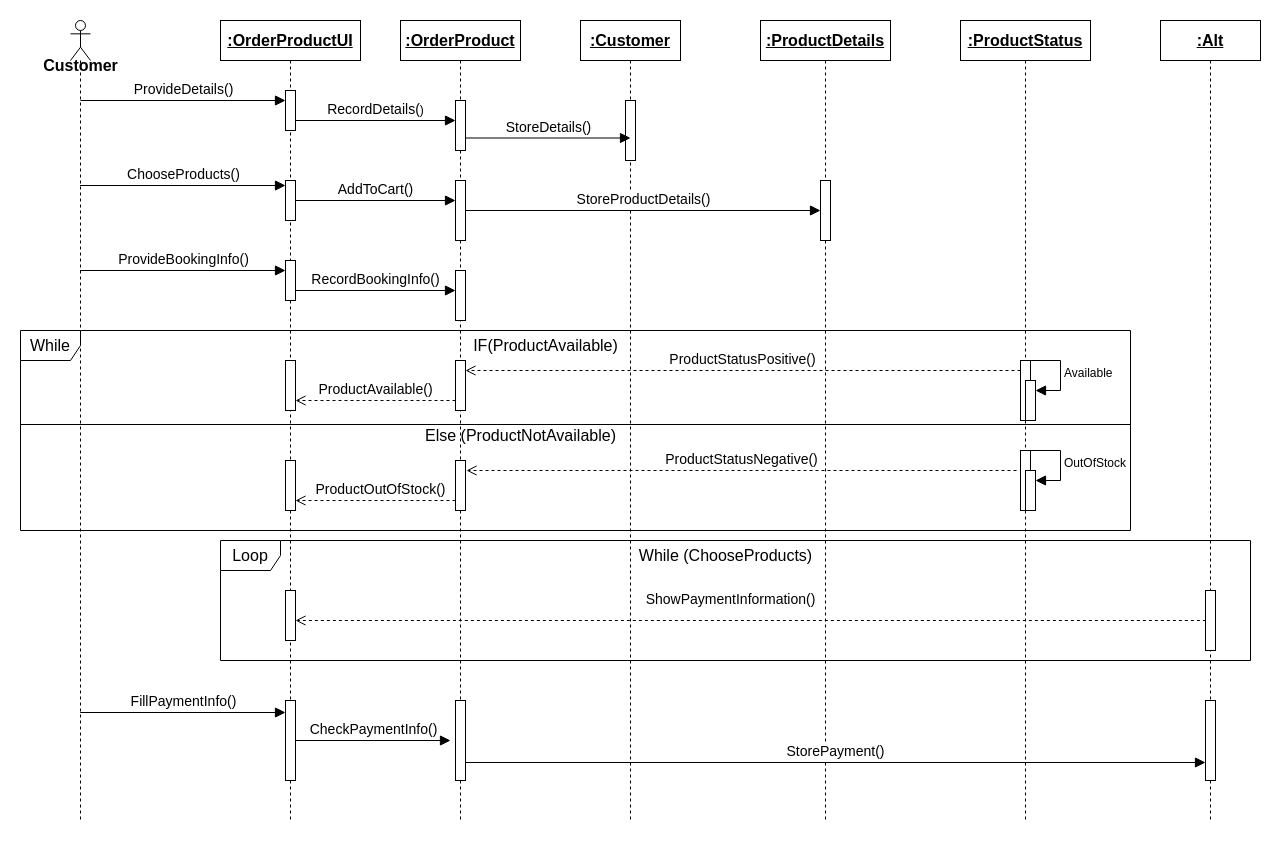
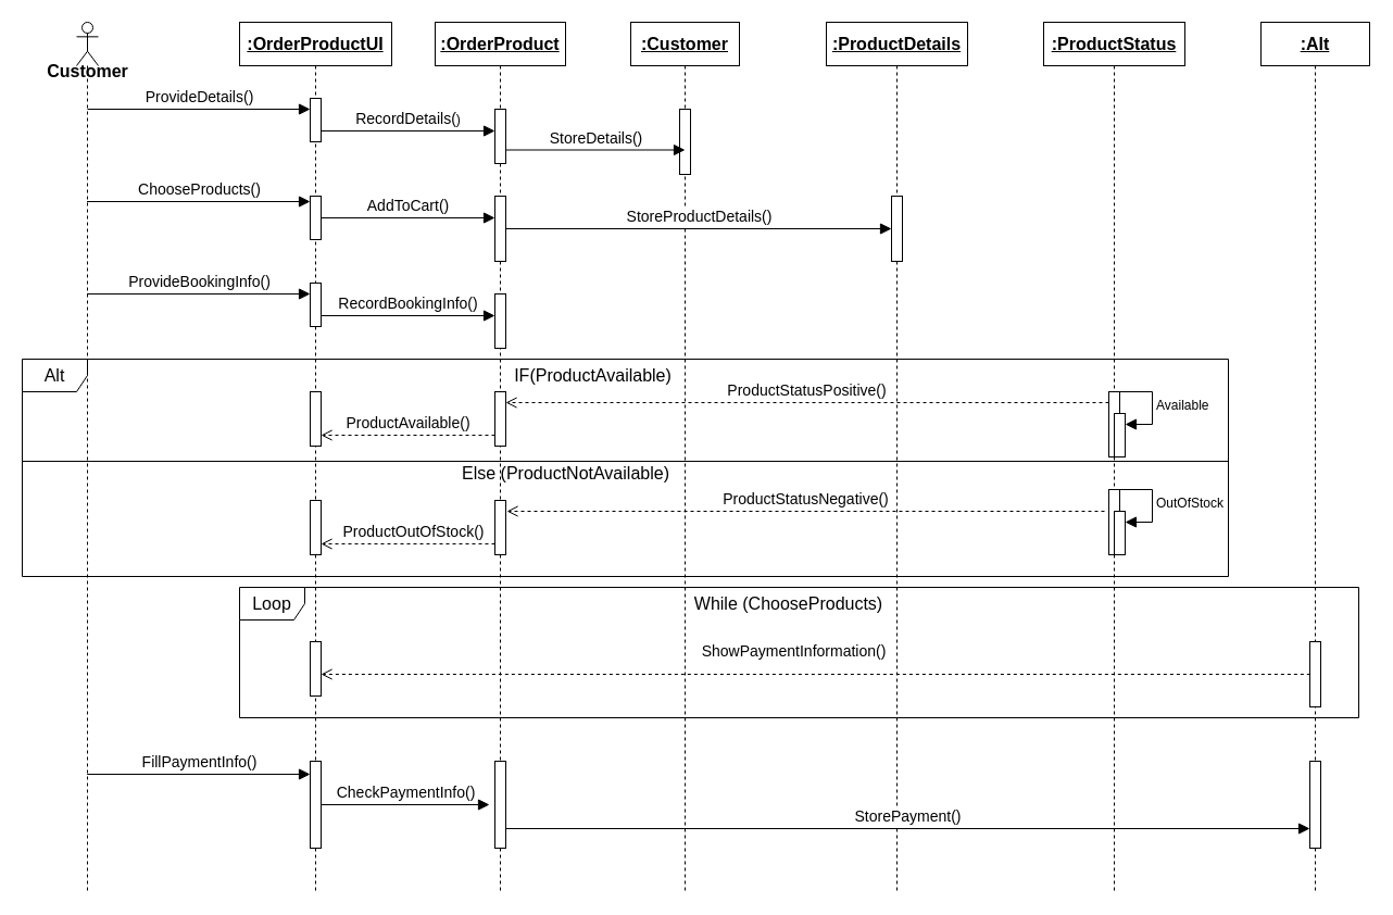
  <mxCell id="0" />
  <mxCell id="1" parent="0" />
  <mxCell id="2" value="&lt;u&gt;&lt;b&gt;:OrderProductUI&lt;/b&gt;&lt;/u&gt;" style="shape=umlLifeline;perimeter=lifelinePerimeter;whiteSpace=wrap;html=1;container=1;dropTarget=0;collapsible=0;recursiveResize=0;outlineConnect=0;portConstraint=eastwest;newEdgeStyle={&quot;curved&quot;:0,&quot;rounded&quot;:0};fontSize=16;" vertex="1" parent="1"><mxGeometry x="220" y="20" width="140" height="800" as="geometry" /></mxCell>
  <mxCell id="3" value="" style="html=1;points=[[0,0,0,0,5],[0,1,0,0,-5],[1,0,0,0,5],[1,1,0,0,-5]];perimeter=orthogonalPerimeter;outlineConnect=0;targetShapes=umlLifeline;portConstraint=eastwest;newEdgeStyle={&quot;curved&quot;:0,&quot;rounded&quot;:0};fontSize=16;" vertex="1" parent="2"><mxGeometry x="65" y="70" width="10" height="40" as="geometry" /></mxCell>
  <mxCell id="4" value="" style="html=1;points=[[0,0,0,0,5],[0,1,0,0,-5],[1,0,0,0,5],[1,1,0,0,-5]];perimeter=orthogonalPerimeter;outlineConnect=0;targetShapes=umlLifeline;portConstraint=eastwest;newEdgeStyle={&quot;curved&quot;:0,&quot;rounded&quot;:0};fontSize=16;" vertex="1" parent="2"><mxGeometry x="65" y="160" width="10" height="40" as="geometry" /></mxCell>
  <mxCell id="5" value="" style="html=1;points=[[0,0,0,0,5],[0,1,0,0,-5],[1,0,0,0,5],[1,1,0,0,-5]];perimeter=orthogonalPerimeter;outlineConnect=0;targetShapes=umlLifeline;portConstraint=eastwest;newEdgeStyle={&quot;curved&quot;:0,&quot;rounded&quot;:0};fontSize=16;" vertex="1" parent="2"><mxGeometry x="65" y="240" width="10" height="40" as="geometry" /></mxCell>
  <mxCell id="6" value="" style="html=1;points=[[0,0,0,0,5],[0,1,0,0,-5],[1,0,0,0,5],[1,1,0,0,-5]];perimeter=orthogonalPerimeter;outlineConnect=0;targetShapes=umlLifeline;portConstraint=eastwest;newEdgeStyle={&quot;curved&quot;:0,&quot;rounded&quot;:0};fontSize=16;" vertex="1" parent="2"><mxGeometry x="65" y="570" width="10" height="50" as="geometry" /></mxCell>
  <mxCell id="7" value="" style="html=1;points=[[0,0,0,0,5],[0,1,0,0,-5],[1,0,0,0,5],[1,1,0,0,-5]];perimeter=orthogonalPerimeter;outlineConnect=0;targetShapes=umlLifeline;portConstraint=eastwest;newEdgeStyle={&quot;curved&quot;:0,&quot;rounded&quot;:0};fontSize=16;" vertex="1" parent="2"><mxGeometry x="65" y="680" width="10" height="80" as="geometry" /></mxCell>
  <mxCell id="8" value="" style="shape=umlLifeline;perimeter=lifelinePerimeter;whiteSpace=wrap;html=1;container=1;dropTarget=0;collapsible=0;recursiveResize=0;outlineConnect=0;portConstraint=eastwest;newEdgeStyle={&quot;curved&quot;:0,&quot;rounded&quot;:0};participant=umlActor;fontSize=16;" vertex="1" parent="1"><mxGeometry x="70" y="20" width="20" height="800" as="geometry" /></mxCell>
  <mxCell id="9" value="&lt;u&gt;&lt;b&gt;:OrderProduct&lt;/b&gt;&lt;/u&gt;" style="shape=umlLifeline;perimeter=lifelinePerimeter;whiteSpace=wrap;html=1;container=1;dropTarget=0;collapsible=0;recursiveResize=0;outlineConnect=0;portConstraint=eastwest;newEdgeStyle={&quot;curved&quot;:0,&quot;rounded&quot;:0};fontSize=16;" vertex="1" parent="1"><mxGeometry x="400" y="20" width="120" height="800" as="geometry" /></mxCell>
  <mxCell id="10" value="" style="html=1;points=[[0,0,0,0,5],[0,1,0,0,-5],[1,0,0,0,5],[1,1,0,0,-5]];perimeter=orthogonalPerimeter;outlineConnect=0;targetShapes=umlLifeline;portConstraint=eastwest;newEdgeStyle={&quot;curved&quot;:0,&quot;rounded&quot;:0};fontSize=16;" vertex="1" parent="9"><mxGeometry x="55" y="80" width="10" height="50" as="geometry" /></mxCell>
  <mxCell id="11" value="" style="html=1;points=[[0,0,0,0,5],[0,1,0,0,-5],[1,0,0,0,5],[1,1,0,0,-5]];perimeter=orthogonalPerimeter;outlineConnect=0;targetShapes=umlLifeline;portConstraint=eastwest;newEdgeStyle={&quot;curved&quot;:0,&quot;rounded&quot;:0};fontSize=16;" vertex="1" parent="9"><mxGeometry x="55" y="160" width="10" height="60" as="geometry" /></mxCell>
  <mxCell id="12" value="" style="html=1;points=[[0,0,0,0,5],[0,1,0,0,-5],[1,0,0,0,5],[1,1,0,0,-5]];perimeter=orthogonalPerimeter;outlineConnect=0;targetShapes=umlLifeline;portConstraint=eastwest;newEdgeStyle={&quot;curved&quot;:0,&quot;rounded&quot;:0};fontSize=16;" vertex="1" parent="9"><mxGeometry x="55" y="250" width="10" height="50" as="geometry" /></mxCell>
  <mxCell id="13" value="" style="html=1;points=[[0,0,0,0,5],[0,1,0,0,-5],[1,0,0,0,5],[1,1,0,0,-5]];perimeter=orthogonalPerimeter;outlineConnect=0;targetShapes=umlLifeline;portConstraint=eastwest;newEdgeStyle={&quot;curved&quot;:0,&quot;rounded&quot;:0};fontSize=16;" vertex="1" parent="9"><mxGeometry x="55" y="680" width="10" height="80" as="geometry" /></mxCell>
  <mxCell id="14" value="&lt;b&gt;&lt;u&gt;:Customer&lt;/u&gt;&lt;/b&gt;" style="shape=umlLifeline;perimeter=lifelinePerimeter;whiteSpace=wrap;html=1;container=1;dropTarget=0;collapsible=0;recursiveResize=0;outlineConnect=0;portConstraint=eastwest;newEdgeStyle={&quot;curved&quot;:0,&quot;rounded&quot;:0};fontSize=16;" vertex="1" parent="1"><mxGeometry x="580" y="20" width="100" height="800" as="geometry" /></mxCell>
  <mxCell id="15" value="" style="html=1;points=[[0,0,0,0,5],[0,1,0,0,-5],[1,0,0,0,5],[1,1,0,0,-5]];perimeter=orthogonalPerimeter;outlineConnect=0;targetShapes=umlLifeline;portConstraint=eastwest;newEdgeStyle={&quot;curved&quot;:0,&quot;rounded&quot;:0};fontSize=16;" vertex="1" parent="14"><mxGeometry x="45" y="80" width="10" height="60" as="geometry" /></mxCell>
  <mxCell id="16" value="&lt;b&gt;&lt;u&gt;:ProductDetails&lt;/u&gt;&lt;/b&gt;" style="shape=umlLifeline;perimeter=lifelinePerimeter;whiteSpace=wrap;html=1;container=1;dropTarget=0;collapsible=0;recursiveResize=0;outlineConnect=0;portConstraint=eastwest;newEdgeStyle={&quot;curved&quot;:0,&quot;rounded&quot;:0};fontSize=16;" vertex="1" parent="1"><mxGeometry x="760" y="20" width="130" height="800" as="geometry" /></mxCell>
  <mxCell id="17" value="" style="html=1;points=[[0,0,0,0,5],[0,1,0,0,-5],[1,0,0,0,5],[1,1,0,0,-5]];perimeter=orthogonalPerimeter;outlineConnect=0;targetShapes=umlLifeline;portConstraint=eastwest;newEdgeStyle={&quot;curved&quot;:0,&quot;rounded&quot;:0};fontSize=16;" vertex="1" parent="16"><mxGeometry x="60" y="160" width="10" height="60" as="geometry" /></mxCell>
  <mxCell id="18" value="&lt;b&gt;&lt;u&gt;:ProductStatus&lt;/u&gt;&lt;/b&gt;" style="shape=umlLifeline;perimeter=lifelinePerimeter;whiteSpace=wrap;html=1;container=1;dropTarget=0;collapsible=0;recursiveResize=0;outlineConnect=0;portConstraint=eastwest;newEdgeStyle={&quot;curved&quot;:0,&quot;rounded&quot;:0};fontSize=16;" vertex="1" parent="1"><mxGeometry x="960" y="20" width="130" height="800" as="geometry" /></mxCell>
  <mxCell id="19" value="&lt;b&gt;&lt;u&gt;:Alt&lt;/u&gt;&lt;/b&gt;" style="shape=umlLifeline;perimeter=lifelinePerimeter;whiteSpace=wrap;html=1;container=1;dropTarget=0;collapsible=0;recursiveResize=0;outlineConnect=0;portConstraint=eastwest;newEdgeStyle={&quot;curved&quot;:0,&quot;rounded&quot;:0};fontSize=16;" vertex="1" parent="1"><mxGeometry x="1160" y="20" width="100" height="800" as="geometry" /></mxCell>
  <mxCell id="20" value="" style="html=1;points=[[0,0,0,0,5],[0,1,0,0,-5],[1,0,0,0,5],[1,1,0,0,-5]];perimeter=orthogonalPerimeter;outlineConnect=0;targetShapes=umlLifeline;portConstraint=eastwest;newEdgeStyle={&quot;curved&quot;:0,&quot;rounded&quot;:0};fontSize=16;" vertex="1" parent="19"><mxGeometry x="45" y="570" width="10" height="60" as="geometry" /></mxCell>
  <mxCell id="21" value="" style="html=1;points=[[0,0,0,0,5],[0,1,0,0,-5],[1,0,0,0,5],[1,1,0,0,-5]];perimeter=orthogonalPerimeter;outlineConnect=0;targetShapes=umlLifeline;portConstraint=eastwest;newEdgeStyle={&quot;curved&quot;:0,&quot;rounded&quot;:0};fontSize=16;" vertex="1" parent="19"><mxGeometry x="45" y="680" width="10" height="80" as="geometry" /></mxCell>
  <mxCell id="22" value="&lt;b&gt;Customer&lt;/b&gt;" style="text;html=1;align=center;verticalAlign=middle;resizable=0;points=[];autosize=1;strokeColor=none;fillColor=none;fontSize=16;" vertex="1" parent="1"><mxGeometry x="30" y="50" width="100" height="30" as="geometry" /></mxCell>
  <mxCell id="23" value="&lt;font style=&quot;font-size: 14px;&quot;&gt;ProvideDetails()&lt;/font&gt;" style="html=1;verticalAlign=bottom;endArrow=block;curved=0;rounded=0;fontSize=12;startSize=8;endSize=8;" edge="1" parent="1" target="3"><mxGeometry width="80" relative="1" as="geometry"><mxPoint x="80" y="100" as="sourcePoint" /><mxPoint x="279.5" y="100" as="targetPoint" /></mxGeometry></mxCell>
  <mxCell id="24" value="&lt;font style=&quot;font-size: 14px;&quot;&gt;RecordDetails(&lt;/font&gt;)" style="html=1;verticalAlign=bottom;endArrow=block;curved=0;rounded=0;fontSize=12;startSize=8;endSize=8;" edge="1" parent="1"><mxGeometry width="80" relative="1" as="geometry"><mxPoint x="295" y="120" as="sourcePoint" /><mxPoint x="455" y="120" as="targetPoint" /></mxGeometry></mxCell>
  <mxCell id="25" value="&lt;font style=&quot;font-size: 14px;&quot;&gt;StoreDetails()&lt;/font&gt;" style="html=1;verticalAlign=bottom;endArrow=block;curved=0;rounded=0;fontSize=12;startSize=8;endSize=8;entryX=0.5;entryY=0.625;entryDx=0;entryDy=0;entryPerimeter=0;" edge="1" parent="1" source="10" target="15"><mxGeometry width="80" relative="1" as="geometry"><mxPoint x="470" y="140" as="sourcePoint" /><mxPoint x="620" y="140" as="targetPoint" /></mxGeometry></mxCell>
  <mxCell id="26" value="&lt;font style=&quot;font-size: 14px;&quot;&gt;ChooseProducts()&lt;/font&gt;" style="html=1;verticalAlign=bottom;endArrow=block;curved=0;rounded=0;fontSize=12;startSize=8;endSize=8;entryX=0;entryY=0;entryDx=0;entryDy=5;entryPerimeter=0;" edge="1" parent="1" source="8" target="4"><mxGeometry width="80" relative="1" as="geometry"><mxPoint x="100" y="210" as="sourcePoint" /><mxPoint x="180" y="210" as="targetPoint" /></mxGeometry></mxCell>
  <mxCell id="27" value="&lt;font style=&quot;font-size: 14px;&quot;&gt;AddToCart()&lt;/font&gt;" style="html=1;verticalAlign=bottom;endArrow=block;curved=0;rounded=0;fontSize=12;startSize=8;endSize=8;" edge="1" parent="1" source="4" target="11"><mxGeometry width="80" relative="1" as="geometry"><mxPoint x="300" y="220" as="sourcePoint" /><mxPoint x="380" y="220" as="targetPoint" /></mxGeometry></mxCell>
  <mxCell id="28" value="&lt;font style=&quot;font-size: 14px;&quot;&gt;StoreProductDetails()&lt;/font&gt;" style="html=1;verticalAlign=bottom;endArrow=block;curved=0;rounded=0;fontSize=12;startSize=8;endSize=8;" edge="1" parent="1" source="11" target="17"><mxGeometry width="80" relative="1" as="geometry"><mxPoint x="700" y="230" as="sourcePoint" /><mxPoint x="780" y="230" as="targetPoint" /></mxGeometry></mxCell>
  <mxCell id="29" value="&lt;font style=&quot;font-size: 14px;&quot;&gt;ProvideBookingInfo()&lt;/font&gt;" style="html=1;verticalAlign=bottom;endArrow=block;curved=0;rounded=0;fontSize=12;startSize=8;endSize=8;entryX=0;entryY=0;entryDx=0;entryDy=5;entryPerimeter=0;" edge="1" parent="1"><mxGeometry width="80" relative="1" as="geometry"><mxPoint x="79.548" y="270" as="sourcePoint" /><mxPoint x="285" y="270" as="targetPoint" /></mxGeometry></mxCell>
  <mxCell id="30" value="&lt;font style=&quot;font-size: 14px;&quot;&gt;RecordBookingInfo()&lt;/font&gt;" style="html=1;verticalAlign=bottom;endArrow=block;curved=0;rounded=0;fontSize=12;startSize=8;endSize=8;" edge="1" parent="1"><mxGeometry width="80" relative="1" as="geometry"><mxPoint x="295" y="290" as="sourcePoint" /><mxPoint x="455" y="290" as="targetPoint" /><mxPoint as="offset" /></mxGeometry></mxCell>
- <mxCell id="31" value="While" style="shape=umlFrame;whiteSpace=wrap;html=1;pointerEvents=0;fontSize=16;" vertex="1" parent="1"><mxGeometry x="20" y="330" width="1110" height="200" as="geometry" /></mxCell>
+ <mxCell id="31" value="Alt" style="shape=umlFrame;whiteSpace=wrap;html=1;pointerEvents=0;fontSize=16;" vertex="1" parent="1"><mxGeometry x="20" y="330" width="1110" height="200" as="geometry" /></mxCell>
  <mxCell id="32" value="" style="line;strokeWidth=1;fillColor=none;align=left;verticalAlign=middle;spacingTop=-1;spacingLeft=3;spacingRight=3;rotatable=0;labelPosition=right;points=[];portConstraint=eastwest;strokeColor=inherit;fontSize=16;" vertex="1" parent="1"><mxGeometry x="20" y="420" width="1110" height="8" as="geometry" /></mxCell>
  <mxCell id="33" value="IF(ProductAvailable)" style="text;html=1;align=center;verticalAlign=middle;resizable=0;points=[];autosize=1;strokeColor=none;fillColor=none;fontSize=16;" vertex="1" parent="1"><mxGeometry x="460" y="330" width="170" height="30" as="geometry" /></mxCell>
  <mxCell id="34" value="Else (ProductNotAvailable)" style="text;html=1;align=center;verticalAlign=middle;resizable=0;points=[];autosize=1;strokeColor=none;fillColor=none;fontSize=16;" vertex="1" parent="1"><mxGeometry x="415" y="420" width="210" height="30" as="geometry" /></mxCell>
  <mxCell id="35" value="" style="html=1;points=[[0,0,0,0,5],[0,1,0,0,-5],[1,0,0,0,5],[1,1,0,0,-5]];perimeter=orthogonalPerimeter;outlineConnect=0;targetShapes=umlLifeline;portConstraint=eastwest;newEdgeStyle={&quot;curved&quot;:0,&quot;rounded&quot;:0};fontSize=16;" vertex="1" parent="1"><mxGeometry x="1020" y="360" width="10" height="60" as="geometry" /></mxCell>
  <mxCell id="36" value="" style="html=1;points=[[0,0,0,0,5],[0,1,0,0,-5],[1,0,0,0,5],[1,1,0,0,-5]];perimeter=orthogonalPerimeter;outlineConnect=0;targetShapes=umlLifeline;portConstraint=eastwest;newEdgeStyle={&quot;curved&quot;:0,&quot;rounded&quot;:0};fontSize=16;" vertex="1" parent="1"><mxGeometry x="455" y="360" width="10" height="50" as="geometry" /></mxCell>
  <mxCell id="37" value="" style="html=1;points=[[0,0,0,0,5],[0,1,0,0,-5],[1,0,0,0,5],[1,1,0,0,-5]];perimeter=orthogonalPerimeter;outlineConnect=0;targetShapes=umlLifeline;portConstraint=eastwest;newEdgeStyle={&quot;curved&quot;:0,&quot;rounded&quot;:0};fontSize=16;" vertex="1" parent="1"><mxGeometry x="285" y="360" width="10" height="50" as="geometry" /></mxCell>
  <mxCell id="38" value="&lt;font style=&quot;font-size: 14px;&quot;&gt;ProductStatusPositive()&lt;/font&gt;" style="html=1;verticalAlign=bottom;endArrow=open;dashed=1;endSize=8;curved=0;rounded=0;fontSize=12;" edge="1" parent="1"><mxGeometry relative="1" as="geometry"><mxPoint x="1020" y="370" as="sourcePoint" /><mxPoint x="465" y="370" as="targetPoint" /></mxGeometry></mxCell>
  <mxCell id="39" value="" style="html=1;points=[[0,0,0,0,5],[0,1,0,0,-5],[1,0,0,0,5],[1,1,0,0,-5]];perimeter=orthogonalPerimeter;outlineConnect=0;targetShapes=umlLifeline;portConstraint=eastwest;newEdgeStyle={&quot;curved&quot;:0,&quot;rounded&quot;:0};fontSize=16;" vertex="1" parent="1"><mxGeometry x="1020" y="450" width="10" height="60" as="geometry" /></mxCell>
  <mxCell id="40" value="" style="html=1;points=[[0,0,0,0,5],[0,1,0,0,-5],[1,0,0,0,5],[1,1,0,0,-5]];perimeter=orthogonalPerimeter;outlineConnect=0;targetShapes=umlLifeline;portConstraint=eastwest;newEdgeStyle={&quot;curved&quot;:0,&quot;rounded&quot;:0};fontSize=16;" vertex="1" parent="1"><mxGeometry x="455" y="460" width="10" height="50" as="geometry" /></mxCell>
  <mxCell id="41" value="" style="html=1;points=[[0,0,0,0,5],[0,1,0,0,-5],[1,0,0,0,5],[1,1,0,0,-5]];perimeter=orthogonalPerimeter;outlineConnect=0;targetShapes=umlLifeline;portConstraint=eastwest;newEdgeStyle={&quot;curved&quot;:0,&quot;rounded&quot;:0};fontSize=16;" vertex="1" parent="1"><mxGeometry x="285" y="460" width="10" height="50" as="geometry" /></mxCell>
  <mxCell id="42" value="&lt;font style=&quot;font-size: 14px;&quot;&gt;ProductStatusNegative()&lt;/font&gt;" style="html=1;verticalAlign=bottom;endArrow=open;dashed=1;endSize=8;curved=0;rounded=0;fontSize=12;" edge="1" parent="1"><mxGeometry relative="1" as="geometry"><mxPoint x="1016" y="470" as="sourcePoint" /><mxPoint x="466" y="470" as="targetPoint" /></mxGeometry></mxCell>
  <mxCell id="43" value="&lt;font style=&quot;font-size: 14px;&quot;&gt;ProductAvailable()&lt;/font&gt;" style="html=1;verticalAlign=bottom;endArrow=open;dashed=1;endSize=8;curved=0;rounded=0;fontSize=12;entryX=1;entryY=1;entryDx=0;entryDy=-5;entryPerimeter=0;" edge="1" parent="1"><mxGeometry relative="1" as="geometry"><mxPoint x="455" y="400" as="sourcePoint" /><mxPoint x="295" y="400" as="targetPoint" /></mxGeometry></mxCell>
  <mxCell id="44" value="&lt;font style=&quot;font-size: 14px;&quot;&gt;ProductOutOfStock()&lt;/font&gt;" style="html=1;verticalAlign=bottom;endArrow=open;dashed=1;endSize=8;curved=0;rounded=0;fontSize=12;entryX=1;entryY=1;entryDx=0;entryDy=-5;entryPerimeter=0;" edge="1" parent="1"><mxGeometry x="-0.062" relative="1" as="geometry"><mxPoint x="455" y="500" as="sourcePoint" /><mxPoint x="295" y="500" as="targetPoint" /><mxPoint as="offset" /></mxGeometry></mxCell>
  <mxCell id="45" value="&lt;font style=&quot;font-size: 14px;&quot;&gt;ShowPaymentInformation()&lt;/font&gt;" style="html=1;verticalAlign=bottom;endArrow=open;dashed=1;endSize=8;curved=0;rounded=0;fontSize=12;" edge="1" parent="1"><mxGeometry x="0.043" y="-10" relative="1" as="geometry"><mxPoint x="1205.37" y="620" as="sourcePoint" /><mxPoint x="295" y="620" as="targetPoint" /><mxPoint as="offset" /></mxGeometry></mxCell>
  <mxCell id="46" value="Loop" style="shape=umlFrame;whiteSpace=wrap;html=1;pointerEvents=0;fontSize=16;" vertex="1" parent="1"><mxGeometry x="220" y="540" width="1030" height="120" as="geometry" /></mxCell>
  <mxCell id="47" value="While (ChooseProducts)" style="text;html=1;align=center;verticalAlign=middle;resizable=0;points=[];autosize=1;strokeColor=none;fillColor=none;fontSize=16;" vertex="1" parent="1"><mxGeometry x="630" y="540" width="190" height="30" as="geometry" /></mxCell>
  <mxCell id="48" value="" style="html=1;points=[[0,0,0,0,5],[0,1,0,0,-5],[1,0,0,0,5],[1,1,0,0,-5]];perimeter=orthogonalPerimeter;outlineConnect=0;targetShapes=umlLifeline;portConstraint=eastwest;newEdgeStyle={&quot;curved&quot;:0,&quot;rounded&quot;:0};fontSize=16;" vertex="1" parent="1"><mxGeometry x="1025" y="380" width="10" height="40" as="geometry" /></mxCell>
  <mxCell id="49" value="Available" style="html=1;align=left;spacingLeft=2;endArrow=block;rounded=0;edgeStyle=orthogonalEdgeStyle;curved=0;rounded=0;fontSize=12;startSize=8;endSize=8;" edge="1" target="48" parent="1"><mxGeometry relative="1" as="geometry"><mxPoint x="1030" y="360" as="sourcePoint" /><Array as="points"><mxPoint x="1060" y="390" /></Array></mxGeometry></mxCell>
  <mxCell id="50" value="" style="html=1;points=[[0,0,0,0,5],[0,1,0,0,-5],[1,0,0,0,5],[1,1,0,0,-5]];perimeter=orthogonalPerimeter;outlineConnect=0;targetShapes=umlLifeline;portConstraint=eastwest;newEdgeStyle={&quot;curved&quot;:0,&quot;rounded&quot;:0};fontSize=16;" vertex="1" parent="1"><mxGeometry x="1025" y="470" width="10" height="40" as="geometry" /></mxCell>
  <mxCell id="51" value="OutOfStock" style="html=1;align=left;spacingLeft=2;endArrow=block;rounded=0;edgeStyle=orthogonalEdgeStyle;curved=0;rounded=0;fontSize=12;startSize=8;endSize=8;" edge="1" target="50" parent="1"><mxGeometry relative="1" as="geometry"><mxPoint x="1030" y="450" as="sourcePoint" /><Array as="points"><mxPoint x="1060" y="480" /></Array></mxGeometry></mxCell>
  <mxCell id="52" value="&lt;font style=&quot;font-size: 14px;&quot;&gt;FillPaymentInfo()&lt;/font&gt;" style="html=1;verticalAlign=bottom;endArrow=block;curved=0;rounded=0;fontSize=12;startSize=8;endSize=8;" edge="1" parent="1"><mxGeometry width="80" relative="1" as="geometry"><mxPoint x="79.7" y="712" as="sourcePoint" /><mxPoint x="285" y="712" as="targetPoint" /></mxGeometry></mxCell>
  <mxCell id="53" value="&lt;font style=&quot;font-size: 14px;&quot;&gt;CheckPaymentInfo()&lt;/font&gt;" style="html=1;verticalAlign=bottom;endArrow=block;curved=0;rounded=0;fontSize=12;startSize=8;endSize=8;" edge="1" parent="1" source="7"><mxGeometry width="80" relative="1" as="geometry"><mxPoint x="330" y="730" as="sourcePoint" /><mxPoint x="450" y="740" as="targetPoint" /></mxGeometry></mxCell>
  <mxCell id="54" value="&lt;font style=&quot;font-size: 14px;&quot;&gt;StorePayment()&lt;/font&gt;" style="html=1;verticalAlign=bottom;endArrow=block;curved=0;rounded=0;fontSize=12;startSize=8;endSize=8;" edge="1" parent="1"><mxGeometry width="80" relative="1" as="geometry"><mxPoint x="465" y="762" as="sourcePoint" /><mxPoint x="1205" y="762" as="targetPoint" /></mxGeometry></mxCell>
